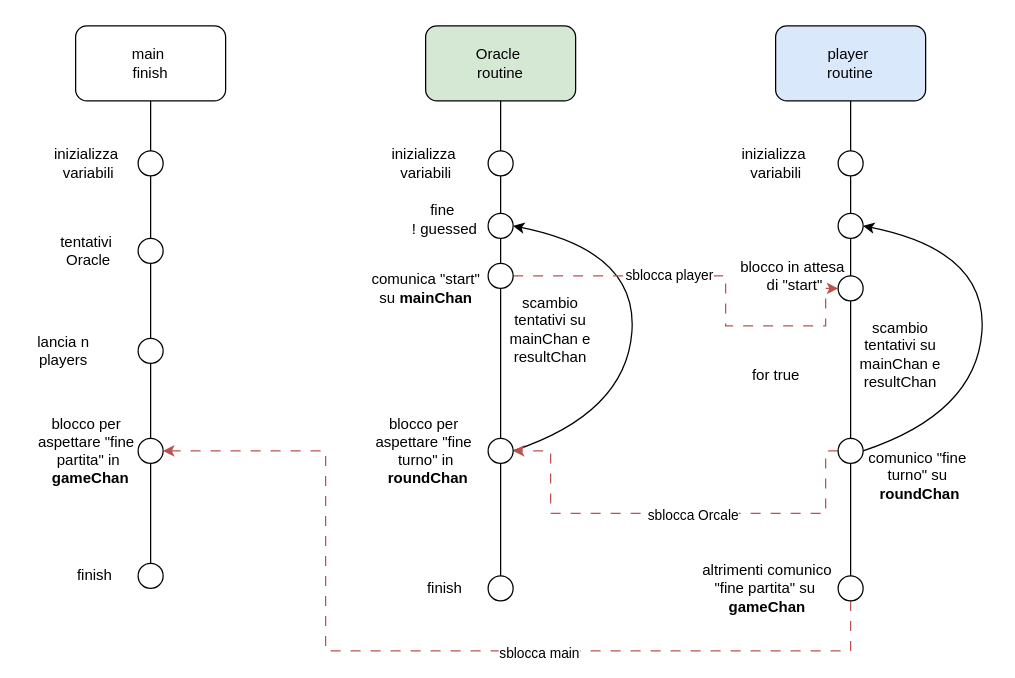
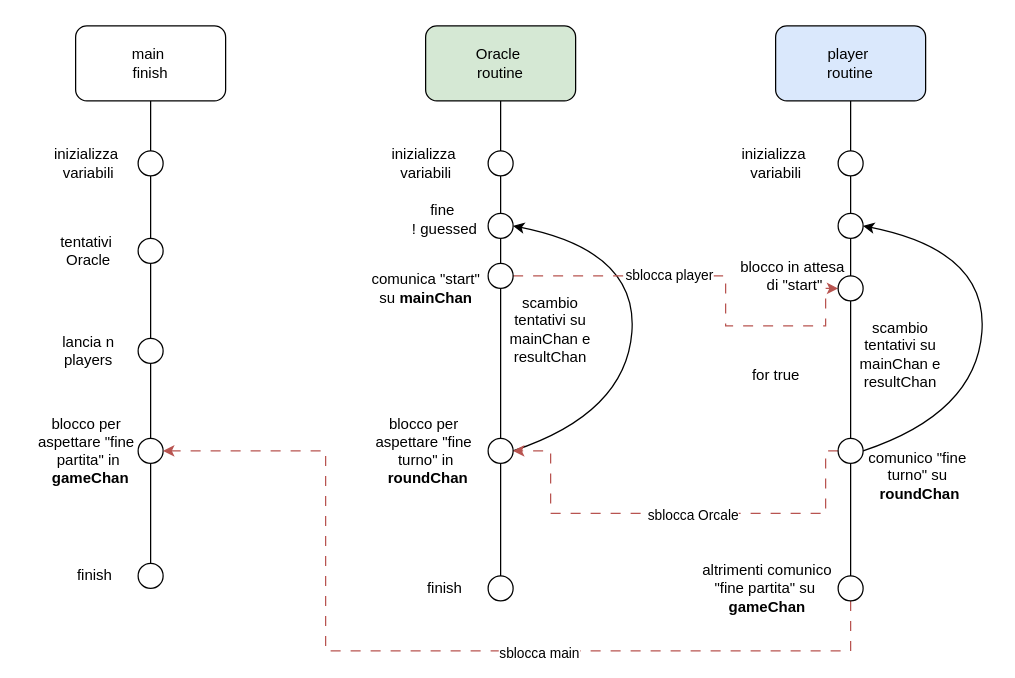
  <mxCell id="0" />
  <mxCell id="1" parent="0" />
  <mxCell id="2" value="" style="endArrow=none;html=1;rounded=0;" edge="1" parent="1" source="9"><mxGeometry width="50" height="50" relative="1" as="geometry"><mxPoint x="120" y="470" as="sourcePoint" /><mxPoint x="120" y="80" as="targetPoint" /></mxGeometry></mxCell>
  <mxCell id="3" value="" style="endArrow=none;html=1;rounded=0;" edge="1" parent="1" source="55"><mxGeometry width="50" height="50" relative="1" as="geometry"><mxPoint x="400" y="470" as="sourcePoint" /><mxPoint x="400" y="80" as="targetPoint" /></mxGeometry></mxCell>
  <mxCell id="4" value="" style="endArrow=none;html=1;rounded=0;" edge="1" parent="1" source="36"><mxGeometry width="50" height="50" relative="1" as="geometry"><mxPoint x="680" y="470" as="sourcePoint" /><mxPoint x="680" y="80" as="targetPoint" /></mxGeometry></mxCell>
  <mxCell id="5" value="main&amp;nbsp;&lt;div&gt;finish&lt;/div&gt;" style="rounded=1;whiteSpace=wrap;html=1;" vertex="1" parent="1"><mxGeometry x="60" y="20" width="120" height="60" as="geometry" /></mxCell>
  <mxCell id="6" value="Oracle&amp;nbsp;&lt;div&gt;routine&lt;/div&gt;" style="rounded=1;whiteSpace=wrap;html=1;fillColor=#d5e8d4;" vertex="1" parent="1"><mxGeometry x="340" y="20" width="120" height="60" as="geometry" /></mxCell>
  <mxCell id="7" value="player&amp;nbsp;&lt;div&gt;routine&lt;/div&gt;" style="rounded=1;whiteSpace=wrap;html=1;fillColor=#dae8fc;" vertex="1" parent="1"><mxGeometry x="620" y="20" width="120" height="60" as="geometry" /></mxCell>
  <mxCell id="8" value="" style="endArrow=none;html=1;rounded=0;" edge="1" parent="1" source="11" target="9"><mxGeometry width="50" height="50" relative="1" as="geometry"><mxPoint x="120" y="470" as="sourcePoint" /><mxPoint x="120" y="80" as="targetPoint" /></mxGeometry></mxCell>
  <mxCell id="9" value="" style="ellipse;whiteSpace=wrap;html=1;aspect=fixed;" vertex="1" parent="1"><mxGeometry x="110" y="120" width="20" height="20" as="geometry" /></mxCell>
  <mxCell id="10" value="" style="endArrow=none;html=1;rounded=0;" edge="1" parent="1" source="14" target="11"><mxGeometry width="50" height="50" relative="1" as="geometry"><mxPoint x="120" y="470" as="sourcePoint" /><mxPoint x="120" y="140" as="targetPoint" /></mxGeometry></mxCell>
  <mxCell id="11" value="" style="ellipse;whiteSpace=wrap;html=1;aspect=fixed;" vertex="1" parent="1"><mxGeometry x="110" y="190" width="20" height="20" as="geometry" /></mxCell>
  <mxCell id="12" value="" style="ellipse;whiteSpace=wrap;html=1;aspect=fixed;" vertex="1" parent="1"><mxGeometry x="110" y="270" width="20" height="20" as="geometry" /></mxCell>
  <mxCell id="13" value="" style="endArrow=none;html=1;rounded=0;" edge="1" parent="1" source="16" target="14"><mxGeometry width="50" height="50" relative="1" as="geometry"><mxPoint x="120" y="470" as="sourcePoint" /><mxPoint x="120" y="210" as="targetPoint" /></mxGeometry></mxCell>
  <mxCell id="14" value="" style="ellipse;whiteSpace=wrap;html=1;aspect=fixed;" vertex="1" parent="1"><mxGeometry x="110" y="350" width="20" height="20" as="geometry" /></mxCell>
  <mxCell id="15" value="" style="endArrow=none;html=1;rounded=0;" edge="1" parent="1" target="16"><mxGeometry width="50" height="50" relative="1" as="geometry"><mxPoint x="120" y="470" as="sourcePoint" /><mxPoint x="120" y="370" as="targetPoint" /></mxGeometry></mxCell>
  <mxCell id="16" value="" style="ellipse;whiteSpace=wrap;html=1;aspect=fixed;" vertex="1" parent="1"><mxGeometry x="110" y="450" width="20" height="20" as="geometry" /></mxCell>
  <mxCell id="17" value="inizializza&amp;nbsp;&lt;div&gt;variabili&lt;/div&gt;" style="text;html=1;align=center;verticalAlign=middle;resizable=0;points=[];autosize=1;strokeColor=none;fillColor=none;" vertex="1" parent="1"><mxGeometry x="30" y="110" width="80" height="40" as="geometry" /></mxCell>
  <mxCell id="18" value="tentativi&amp;nbsp;&lt;div&gt;Oracle&lt;/div&gt;" style="text;html=1;align=center;verticalAlign=middle;resizable=0;points=[];autosize=1;strokeColor=none;fillColor=none;" vertex="1" parent="1"><mxGeometry x="40" y="180" width="60" height="40" as="geometry" /></mxCell>
- <mxCell id="19" value="lancia n&lt;div&gt;players&lt;/div&gt;" style="text;html=1;align=center;verticalAlign=middle;resizable=0;points=[];autosize=1;strokeColor=none;fillColor=none;" vertex="1" parent="1"><mxGeometry x="20" y="260" width="60" height="40" as="geometry" /></mxCell>
+ <mxCell id="19" value="lancia n&lt;div&gt;players&lt;/div&gt;" style="text;html=1;align=center;verticalAlign=middle;resizable=0;points=[];autosize=1;strokeColor=none;fillColor=none;" vertex="1" parent="1"><mxGeometry x="40" y="260" width="60" height="40" as="geometry" /></mxCell>
  <mxCell id="20" value="blocco per&amp;nbsp;&lt;div&gt;aspettare&amp;nbsp;&lt;span style=&quot;background-color: initial;&quot;&gt;&quot;fine&amp;nbsp;&lt;/span&gt;&lt;/div&gt;&lt;div&gt;&lt;span style=&quot;background-color: initial;&quot;&gt;partita&quot; in&lt;/span&gt;&lt;div&gt;&lt;b&gt;&amp;nbsp;gameChan&lt;/b&gt;&lt;/div&gt;&lt;/div&gt;" style="text;html=1;align=center;verticalAlign=middle;resizable=0;points=[];autosize=1;strokeColor=none;fillColor=none;" vertex="1" parent="1"><mxGeometry x="20" y="325" width="100" height="70" as="geometry" /></mxCell>
  <mxCell id="21" value="finish" style="text;html=1;align=center;verticalAlign=middle;resizable=0;points=[];autosize=1;strokeColor=none;fillColor=none;" vertex="1" parent="1"><mxGeometry x="50" y="445" width="50" height="30" as="geometry" /></mxCell>
  <mxCell id="22" value="" style="ellipse;whiteSpace=wrap;html=1;aspect=fixed;" vertex="1" parent="1"><mxGeometry x="390" y="120" width="20" height="20" as="geometry" /></mxCell>
  <mxCell id="23" value="" style="ellipse;whiteSpace=wrap;html=1;aspect=fixed;" vertex="1" parent="1"><mxGeometry x="390" y="170" width="20" height="20" as="geometry" /></mxCell>
  <mxCell id="24" value="" style="endArrow=none;html=1;rounded=0;" edge="1" parent="1" target="25"><mxGeometry width="50" height="50" relative="1" as="geometry"><mxPoint x="400" y="470" as="sourcePoint" /><mxPoint x="400" y="80" as="targetPoint" /></mxGeometry></mxCell>
  <mxCell id="25" value="" style="ellipse;whiteSpace=wrap;html=1;aspect=fixed;" vertex="1" parent="1"><mxGeometry x="390" y="350" width="20" height="20" as="geometry" /></mxCell>
  <mxCell id="26" value="" style="ellipse;whiteSpace=wrap;html=1;aspect=fixed;" vertex="1" parent="1"><mxGeometry x="390" y="460" width="20" height="20" as="geometry" /></mxCell>
  <mxCell id="27" value="inizializza&amp;nbsp;&lt;div&gt;variabili&lt;/div&gt;" style="text;html=1;align=center;verticalAlign=middle;resizable=0;points=[];autosize=1;strokeColor=none;fillColor=none;" vertex="1" parent="1"><mxGeometry x="300" y="110" width="80" height="40" as="geometry" /></mxCell>
  <mxCell id="28" value="fine&amp;nbsp;&lt;div&gt;! guessed&lt;/div&gt;" style="text;html=1;align=center;verticalAlign=middle;resizable=0;points=[];autosize=1;strokeColor=none;fillColor=none;" vertex="1" parent="1"><mxGeometry x="315" y="155" width="80" height="40" as="geometry" /></mxCell>
  <mxCell id="29" value="" style="curved=1;endArrow=classic;html=1;rounded=0;exitX=1;exitY=0.5;exitDx=0;exitDy=0;entryX=1;entryY=0.5;entryDx=0;entryDy=0;" edge="1" parent="1" source="25" target="23"><mxGeometry width="50" height="50" relative="1" as="geometry"><mxPoint x="390" y="300" as="sourcePoint" /><mxPoint x="440" y="250" as="targetPoint" /><Array as="points"><mxPoint x="500" y="330" /><mxPoint x="510" y="200" /></Array></mxGeometry></mxCell>
  <mxCell id="30" value="blocco per&amp;nbsp;&lt;div&gt;aspettare&amp;nbsp;&lt;span style=&quot;background-color: initial;&quot;&gt;&quot;fine&amp;nbsp;&lt;/span&gt;&lt;/div&gt;&lt;div&gt;&lt;span style=&quot;background-color: initial;&quot;&gt;turno&quot; in&lt;/span&gt;&lt;div&gt;&lt;b&gt;&amp;nbsp;roundChan&lt;/b&gt;&lt;/div&gt;&lt;/div&gt;" style="text;html=1;align=center;verticalAlign=middle;resizable=0;points=[];autosize=1;strokeColor=none;fillColor=none;" vertex="1" parent="1"><mxGeometry x="290" y="325" width="100" height="70" as="geometry" /></mxCell>
  <mxCell id="31" value="scambio tentativi su mainChan e resultChan" style="text;html=1;align=center;verticalAlign=middle;whiteSpace=wrap;rounded=0;" vertex="1" parent="1"><mxGeometry x="400" y="210" width="80" height="105" as="geometry" /></mxCell>
  <mxCell id="32" value="finish" style="text;html=1;align=center;verticalAlign=middle;resizable=0;points=[];autosize=1;strokeColor=none;fillColor=none;" vertex="1" parent="1"><mxGeometry x="330" y="455" width="50" height="30" as="geometry" /></mxCell>
  <mxCell id="33" value="" style="endArrow=none;html=1;rounded=0;" edge="1" parent="1" source="58" target="34"><mxGeometry width="50" height="50" relative="1" as="geometry"><mxPoint x="680" y="470" as="sourcePoint" /><mxPoint x="680" y="80" as="targetPoint" /></mxGeometry></mxCell>
  <mxCell id="34" value="" style="ellipse;whiteSpace=wrap;html=1;aspect=fixed;" vertex="1" parent="1"><mxGeometry x="670" y="170" width="20" height="20" as="geometry" /></mxCell>
  <mxCell id="35" value="" style="endArrow=none;html=1;rounded=0;" edge="1" parent="1" source="34" target="36"><mxGeometry width="50" height="50" relative="1" as="geometry"><mxPoint x="680" y="160" as="sourcePoint" /><mxPoint x="680" y="80" as="targetPoint" /></mxGeometry></mxCell>
  <mxCell id="36" value="" style="ellipse;whiteSpace=wrap;html=1;aspect=fixed;" vertex="1" parent="1"><mxGeometry x="670" y="120" width="20" height="20" as="geometry" /></mxCell>
  <mxCell id="37" value="" style="endArrow=none;html=1;rounded=0;" edge="1" parent="1" source="49" target="40"><mxGeometry width="50" height="50" relative="1" as="geometry"><mxPoint x="680" y="470" as="sourcePoint" /><mxPoint x="680" y="190" as="targetPoint" /></mxGeometry></mxCell>
  <mxCell id="38" style="edgeStyle=orthogonalEdgeStyle;rounded=0;orthogonalLoop=1;jettySize=auto;html=1;entryX=1;entryY=0.5;entryDx=0;entryDy=0;dashed=1;dashPattern=8 8;fillColor=#f8cecc;strokeColor=#b85450;" edge="1" parent="1" source="40" target="25"><mxGeometry relative="1" as="geometry"><Array as="points"><mxPoint x="660" y="360" /><mxPoint x="660" y="410" /><mxPoint x="440" y="410" /><mxPoint x="440" y="360" /></Array></mxGeometry></mxCell>
  <mxCell id="39" value="sblocca Orcale" style="edgeLabel;html=1;align=center;verticalAlign=middle;resizable=0;points=[];" vertex="1" connectable="0" parent="38"><mxGeometry x="-0.071" y="1" relative="1" as="geometry"><mxPoint as="offset" /></mxGeometry></mxCell>
  <mxCell id="40" value="" style="ellipse;whiteSpace=wrap;html=1;aspect=fixed;" vertex="1" parent="1"><mxGeometry x="670" y="350" width="20" height="20" as="geometry" /></mxCell>
  <mxCell id="41" value="inizializza&amp;nbsp;&lt;div&gt;variabili&lt;/div&gt;" style="text;html=1;align=center;verticalAlign=middle;resizable=0;points=[];autosize=1;strokeColor=none;fillColor=none;" vertex="1" parent="1"><mxGeometry x="580" y="110" width="80" height="40" as="geometry" /></mxCell>
  <mxCell id="42" value="for true" style="text;html=1;align=center;verticalAlign=middle;resizable=0;points=[];autosize=1;strokeColor=none;fillColor=none;" vertex="1" parent="1"><mxGeometry x="590" y="285" width="60" height="30" as="geometry" /></mxCell>
  <mxCell id="43" value="" style="curved=1;endArrow=classic;html=1;rounded=0;exitX=1;exitY=0.5;exitDx=0;exitDy=0;entryX=1;entryY=0.5;entryDx=0;entryDy=0;" edge="1" parent="1"><mxGeometry width="50" height="50" relative="1" as="geometry"><mxPoint x="690" y="360" as="sourcePoint" /><mxPoint x="690" y="180" as="targetPoint" /><Array as="points"><mxPoint x="780" y="330" /><mxPoint x="790" y="200" /></Array></mxGeometry></mxCell>
  <mxCell id="44" value="scambio tentativi su mainChan e resultChan" style="text;html=1;align=center;verticalAlign=middle;whiteSpace=wrap;rounded=0;" vertex="1" parent="1"><mxGeometry x="680" y="240" width="80" height="85" as="geometry" /></mxCell>
  <mxCell id="45" value="comunico &quot;&lt;span style=&quot;background-color: initial;&quot;&gt;fine&amp;nbsp;&lt;/span&gt;&lt;div&gt;&lt;span style=&quot;background-color: initial;&quot;&gt;turno&quot; su&amp;nbsp;&lt;/span&gt;&lt;/div&gt;&lt;div&gt;&lt;span style=&quot;background-color: initial;&quot;&gt;&lt;b&gt;roundChan&lt;/b&gt;&lt;/span&gt;&lt;/div&gt;" style="text;html=1;align=center;verticalAlign=middle;resizable=0;points=[];autosize=1;strokeColor=none;fillColor=none;" vertex="1" parent="1"><mxGeometry x="680" y="350" width="110" height="60" as="geometry" /></mxCell>
  <mxCell id="46" value="" style="endArrow=none;html=1;rounded=0;" edge="1" parent="1" target="49"><mxGeometry width="50" height="50" relative="1" as="geometry"><mxPoint x="680" y="470" as="sourcePoint" /><mxPoint x="680" y="370" as="targetPoint" /></mxGeometry></mxCell>
  <mxCell id="47" style="edgeStyle=orthogonalEdgeStyle;rounded=0;orthogonalLoop=1;jettySize=auto;html=1;entryX=1;entryY=0.5;entryDx=0;entryDy=0;dashed=1;dashPattern=8 8;fillColor=#f8cecc;strokeColor=#b85450;" edge="1" parent="1" source="49" target="14"><mxGeometry relative="1" as="geometry"><Array as="points"><mxPoint x="680" y="520" /><mxPoint x="260" y="520" /><mxPoint x="260" y="360" /></Array></mxGeometry></mxCell>
  <mxCell id="48" value="sblocca main" style="edgeLabel;html=1;align=center;verticalAlign=middle;resizable=0;points=[];" vertex="1" connectable="0" parent="47"><mxGeometry x="-0.226" y="1" relative="1" as="geometry"><mxPoint as="offset" /></mxGeometry></mxCell>
  <mxCell id="49" value="" style="ellipse;whiteSpace=wrap;html=1;aspect=fixed;" vertex="1" parent="1"><mxGeometry x="670" y="460" width="20" height="20" as="geometry" /></mxCell>
  <mxCell id="50" value="altrimenti comunico&lt;div&gt;&quot;fine partita&quot;&amp;nbsp;&lt;span style=&quot;background-color: initial;&quot;&gt;su&amp;nbsp;&lt;/span&gt;&lt;div&gt;&lt;span style=&quot;background-color: initial;&quot;&gt;&lt;b&gt;gameChan&lt;/b&gt;&lt;/span&gt;&lt;/div&gt;&lt;/div&gt;" style="text;html=1;align=center;verticalAlign=middle;resizable=0;points=[];autosize=1;strokeColor=none;fillColor=none;" vertex="1" parent="1"><mxGeometry x="548" y="440" width="130" height="60" as="geometry" /></mxCell>
  <mxCell id="51" value="blocco in attesa&amp;nbsp;&lt;div&gt;di &quot;start&quot;&lt;/div&gt;" style="text;html=1;align=center;verticalAlign=middle;resizable=0;points=[];autosize=1;strokeColor=none;fillColor=none;" vertex="1" parent="1"><mxGeometry x="580" y="200" width="110" height="40" as="geometry" /></mxCell>
  <mxCell id="52" value="" style="endArrow=none;html=1;rounded=0;" edge="1" parent="1" source="25" target="55"><mxGeometry width="50" height="50" relative="1" as="geometry"><mxPoint x="400" y="350" as="sourcePoint" /><mxPoint x="400" y="80" as="targetPoint" /></mxGeometry></mxCell>
  <mxCell id="53" style="edgeStyle=orthogonalEdgeStyle;rounded=0;orthogonalLoop=1;jettySize=auto;html=1;entryX=0;entryY=0.5;entryDx=0;entryDy=0;fillColor=#f8cecc;strokeColor=#b85450;dashed=1;dashPattern=8 8;" edge="1" parent="1" source="55" target="58"><mxGeometry relative="1" as="geometry"><Array as="points"><mxPoint x="580" y="220" /><mxPoint x="580" y="260" /><mxPoint x="660" y="260" /><mxPoint x="660" y="230" /></Array></mxGeometry></mxCell>
  <mxCell id="54" value="sblocca player" style="edgeLabel;html=1;align=center;verticalAlign=middle;resizable=0;points=[];" vertex="1" connectable="0" parent="53"><mxGeometry x="-0.25" y="1" relative="1" as="geometry"><mxPoint as="offset" /></mxGeometry></mxCell>
  <mxCell id="55" value="" style="ellipse;whiteSpace=wrap;html=1;aspect=fixed;" vertex="1" parent="1"><mxGeometry x="390" y="210" width="20" height="20" as="geometry" /></mxCell>
  <mxCell id="56" value="comunica &quot;start&quot;&lt;div&gt;su &lt;b&gt;mainChan&lt;/b&gt;&lt;/div&gt;" style="text;html=1;align=center;verticalAlign=middle;resizable=0;points=[];autosize=1;strokeColor=none;fillColor=none;" vertex="1" parent="1"><mxGeometry x="285" y="210" width="110" height="40" as="geometry" /></mxCell>
  <mxCell id="57" value="" style="endArrow=none;html=1;rounded=0;" edge="1" parent="1" source="40" target="58"><mxGeometry width="50" height="50" relative="1" as="geometry"><mxPoint x="680" y="350" as="sourcePoint" /><mxPoint x="680" y="190" as="targetPoint" /></mxGeometry></mxCell>
  <mxCell id="58" value="" style="ellipse;whiteSpace=wrap;html=1;aspect=fixed;" vertex="1" parent="1"><mxGeometry x="670" y="220" width="20" height="20" as="geometry" /></mxCell>
